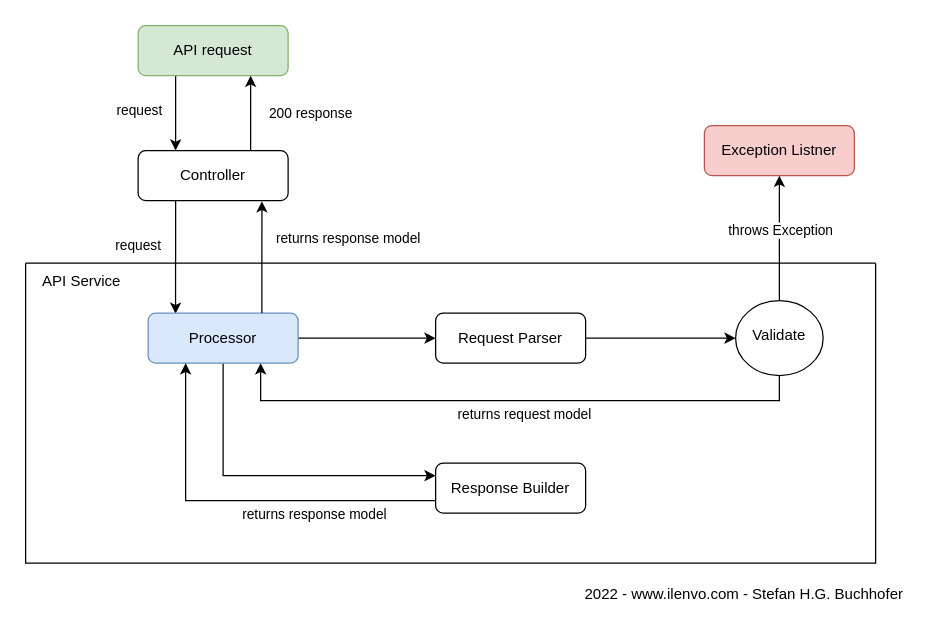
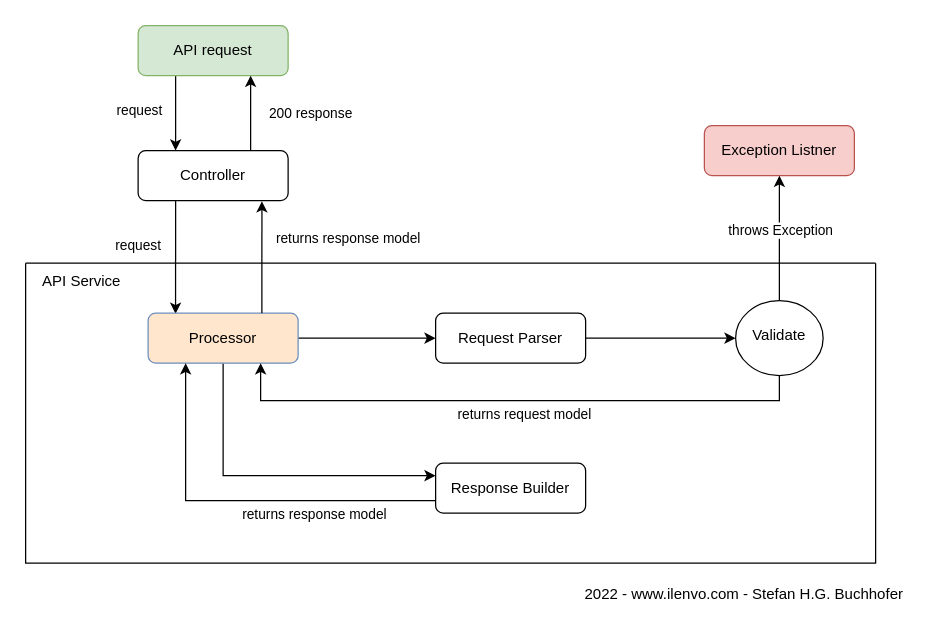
  <mxCell id="0" />
  <mxCell id="1" parent="0" />
  <mxCell id="2" style="edgeStyle=orthogonalEdgeStyle;rounded=0;orthogonalLoop=1;jettySize=auto;html=1;exitX=0.25;exitY=1;exitDx=0;exitDy=0;entryX=0.25;entryY=0;entryDx=0;entryDy=0;startArrow=none;startFill=0;" edge="1" parent="1" source="4" target="8"><mxGeometry relative="1" as="geometry" /></mxCell>
  <mxCell id="3" value="request" style="edgeLabel;html=1;align=center;verticalAlign=middle;resizable=0;points=[];" vertex="1" connectable="0" parent="2"><mxGeometry x="-0.117" relative="1" as="geometry"><mxPoint x="-30" y="1" as="offset" /></mxGeometry></mxCell>
  <mxCell id="4" value="API request" style="rounded=1;whiteSpace=wrap;html=1;fontSize=12;glass=0;strokeWidth=1;shadow=0;fillColor=#d5e8d4;strokeColor=#82b366;" parent="1" vertex="1"><mxGeometry x="110" y="20" width="120" height="40" as="geometry" /></mxCell>
  <mxCell id="5" style="edgeStyle=orthogonalEdgeStyle;rounded=0;orthogonalLoop=1;jettySize=auto;html=1;exitX=0.25;exitY=1;exitDx=0;exitDy=0;entryX=0.183;entryY=0.013;entryDx=0;entryDy=0;entryPerimeter=0;startArrow=none;startFill=0;" edge="1" parent="1" source="8" target="12"><mxGeometry relative="1" as="geometry" /></mxCell>
  <mxCell id="6" value="request" style="edgeLabel;html=1;align=center;verticalAlign=middle;resizable=0;points=[];" vertex="1" connectable="0" parent="5"><mxGeometry x="-0.194" relative="1" as="geometry"><mxPoint x="-30" as="offset" /></mxGeometry></mxCell>
  <mxCell id="7" value="200 response" style="edgeStyle=orthogonalEdgeStyle;rounded=0;orthogonalLoop=1;jettySize=auto;html=1;exitX=0.75;exitY=0;exitDx=0;exitDy=0;entryX=0.75;entryY=1;entryDx=0;entryDy=0;startArrow=none;startFill=0;" edge="1" parent="1" source="8" target="4"><mxGeometry y="-48" relative="1" as="geometry"><mxPoint as="offset" /></mxGeometry></mxCell>
  <mxCell id="8" value="Controller" style="rounded=1;whiteSpace=wrap;html=1;fontSize=12;glass=0;strokeWidth=1;shadow=0;" parent="1" vertex="1"><mxGeometry x="110" y="120" width="120" height="40" as="geometry" /></mxCell>
  <mxCell id="9" value="" style="swimlane;startSize=0;" vertex="1" parent="1"><mxGeometry x="20" y="210" width="680" height="240" as="geometry" /></mxCell>
  <mxCell id="10" style="edgeStyle=orthogonalEdgeStyle;rounded=0;orthogonalLoop=1;jettySize=auto;html=1;exitX=0.5;exitY=1;exitDx=0;exitDy=0;entryX=0;entryY=0.25;entryDx=0;entryDy=0;startArrow=none;startFill=0;" edge="1" parent="9" source="12" target="17"><mxGeometry relative="1" as="geometry" /></mxCell>
  <mxCell id="11" style="edgeStyle=orthogonalEdgeStyle;rounded=0;orthogonalLoop=1;jettySize=auto;html=1;exitX=1;exitY=0.5;exitDx=0;exitDy=0;entryX=0;entryY=0.5;entryDx=0;entryDy=0;startArrow=none;startFill=0;" edge="1" parent="9" source="12" target="14"><mxGeometry relative="1" as="geometry" /></mxCell>
- <mxCell id="12" value="Processor" style="rounded=1;whiteSpace=wrap;html=1;fontSize=12;glass=0;strokeWidth=1;shadow=0;fillColor=#dae8fc;strokeColor=#6c8ebf;" vertex="1" parent="9"><mxGeometry x="98" y="40" width="120" height="40" as="geometry" /></mxCell>
+ <mxCell id="12" value="Processor" style="rounded=1;whiteSpace=wrap;html=1;fontSize=12;glass=0;strokeWidth=1;shadow=0;fillColor=#ffe6cc;strokeColor=#6c8ebf;" vertex="1" parent="9"><mxGeometry x="98" y="40" width="120" height="40" as="geometry" /></mxCell>
  <mxCell id="13" style="edgeStyle=orthogonalEdgeStyle;rounded=0;orthogonalLoop=1;jettySize=auto;html=1;exitX=1;exitY=0.5;exitDx=0;exitDy=0;" edge="1" parent="9" source="14" target="20"><mxGeometry relative="1" as="geometry" /></mxCell>
  <mxCell id="14" value="Request Parser" style="rounded=1;whiteSpace=wrap;html=1;fontSize=12;glass=0;strokeWidth=1;shadow=0;" vertex="1" parent="9"><mxGeometry x="328" y="40" width="120" height="40" as="geometry" /></mxCell>
  <mxCell id="15" style="edgeStyle=orthogonalEdgeStyle;rounded=0;orthogonalLoop=1;jettySize=auto;html=1;exitX=0;exitY=0.75;exitDx=0;exitDy=0;entryX=0.25;entryY=1;entryDx=0;entryDy=0;startArrow=none;startFill=0;" edge="1" parent="9" source="17" target="12"><mxGeometry relative="1" as="geometry" /></mxCell>
  <mxCell id="16" value="returns response model" style="edgeLabel;html=1;align=center;verticalAlign=middle;resizable=0;points=[];" vertex="1" connectable="0" parent="15"><mxGeometry x="-0.2" y="1" relative="1" as="geometry"><mxPoint x="26" y="9" as="offset" /></mxGeometry></mxCell>
  <mxCell id="17" value="Response Builder" style="rounded=1;whiteSpace=wrap;html=1;fontSize=12;glass=0;strokeWidth=1;shadow=0;" vertex="1" parent="9"><mxGeometry x="328" y="160" width="120" height="40" as="geometry" /></mxCell>
  <mxCell id="18" style="edgeStyle=orthogonalEdgeStyle;rounded=0;orthogonalLoop=1;jettySize=auto;html=1;exitX=0.5;exitY=1;exitDx=0;exitDy=0;entryX=0.75;entryY=1;entryDx=0;entryDy=0;" edge="1" parent="9" source="20" target="12"><mxGeometry relative="1" as="geometry"><Array as="points"><mxPoint x="603" y="110" /><mxPoint x="188" y="110" /></Array></mxGeometry></mxCell>
  <mxCell id="19" value="returns request model" style="edgeLabel;html=1;align=center;verticalAlign=middle;resizable=0;points=[];" vertex="1" connectable="0" parent="18"><mxGeometry x="0.105" y="2" relative="1" as="geometry"><mxPoint x="32" y="8" as="offset" /></mxGeometry></mxCell>
  <mxCell id="20" value="Validate" style="ellipse;whiteSpace=wrap;html=1;shadow=0;fontFamily=Helvetica;fontSize=12;align=center;strokeWidth=1;spacing=6;spacingTop=-4;" vertex="1" parent="9"><mxGeometry x="568" y="30" width="70" height="60" as="geometry" /></mxCell>
  <mxCell id="21" value="API Service" style="text;html=1;strokeColor=none;fillColor=none;align=center;verticalAlign=middle;whiteSpace=wrap;rounded=0;" vertex="1" parent="9"><mxGeometry width="90" height="30" as="geometry" /></mxCell>
  <mxCell id="22" value="Exception Listner" style="rounded=1;whiteSpace=wrap;html=1;fontSize=12;glass=0;strokeWidth=1;shadow=0;fillColor=#f8cecc;strokeColor=#b85450;" vertex="1" parent="1"><mxGeometry x="563" y="100" width="120" height="40" as="geometry" /></mxCell>
  <mxCell id="23" style="edgeStyle=orthogonalEdgeStyle;rounded=0;orthogonalLoop=1;jettySize=auto;html=1;exitX=0.5;exitY=0;exitDx=0;exitDy=0;entryX=0.5;entryY=1;entryDx=0;entryDy=0;" edge="1" parent="1" source="20" target="22"><mxGeometry relative="1" as="geometry" /></mxCell>
  <mxCell id="24" value="throws Exception" style="edgeLabel;html=1;align=center;verticalAlign=middle;resizable=0;points=[];" vertex="1" connectable="0" parent="23"><mxGeometry x="0.167" relative="1" as="geometry"><mxPoint y="1" as="offset" /></mxGeometry></mxCell>
  <mxCell id="25" value="returns response model" style="edgeStyle=orthogonalEdgeStyle;rounded=0;orthogonalLoop=1;jettySize=auto;html=1;exitX=0.75;exitY=0;exitDx=0;exitDy=0;entryX=0.817;entryY=1.013;entryDx=0;entryDy=0;entryPerimeter=0;startArrow=none;startFill=0;" edge="1" parent="1"><mxGeometry x="0.342" y="-69" relative="1" as="geometry"><mxPoint x="209" y="250" as="sourcePoint" /><mxPoint x="209.04" y="160.52" as="targetPoint" /><mxPoint as="offset" /></mxGeometry></mxCell>
  <mxCell id="26" value="2022 - www.ilenvo.com - Stefan H.G. Buchhofer" style="text;html=1;strokeColor=none;fillColor=none;align=center;verticalAlign=middle;whiteSpace=wrap;rounded=0;" vertex="1" parent="1"><mxGeometry x="460" y="460" width="270" height="30" as="geometry" /></mxCell>
